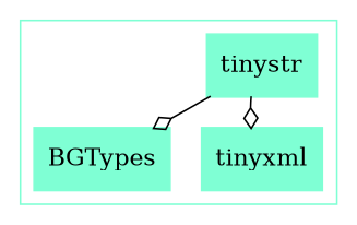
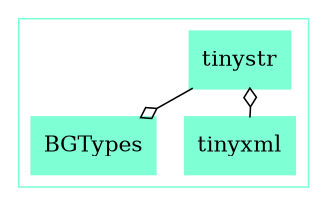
  digraph {
    node [color=aquamarine shape=record style=filled]
    edge [arrowhead=ediamond]
    n1 [label=BGTypes]
    n2 [label=tinystr]
    n3 [label=tinyxml]
    subgraph cluster_1 {
      color=aquamarine
      nodesep=0.98
      rankdir=BT
      ranksep=0.98
      n1
      n2
      n3
    }
    n2 -> n1
-   n2 -> n3
+   n3 -> n2
  }
